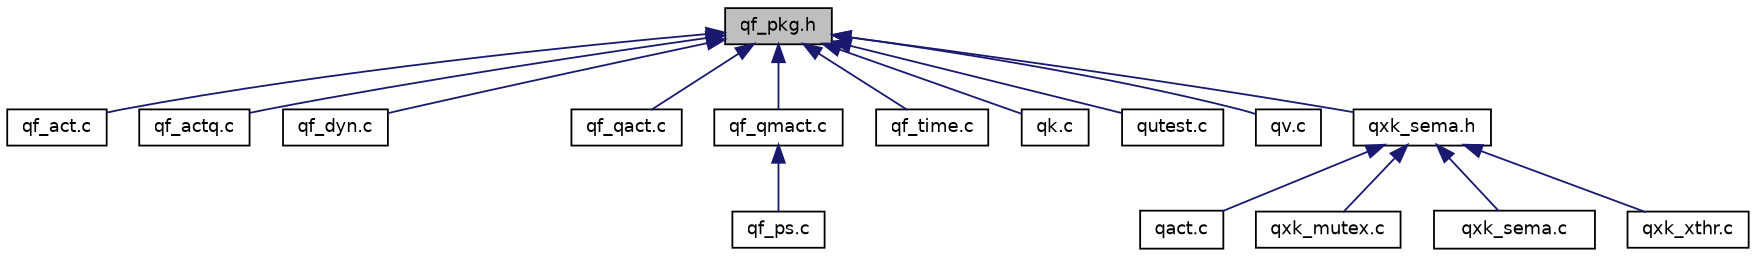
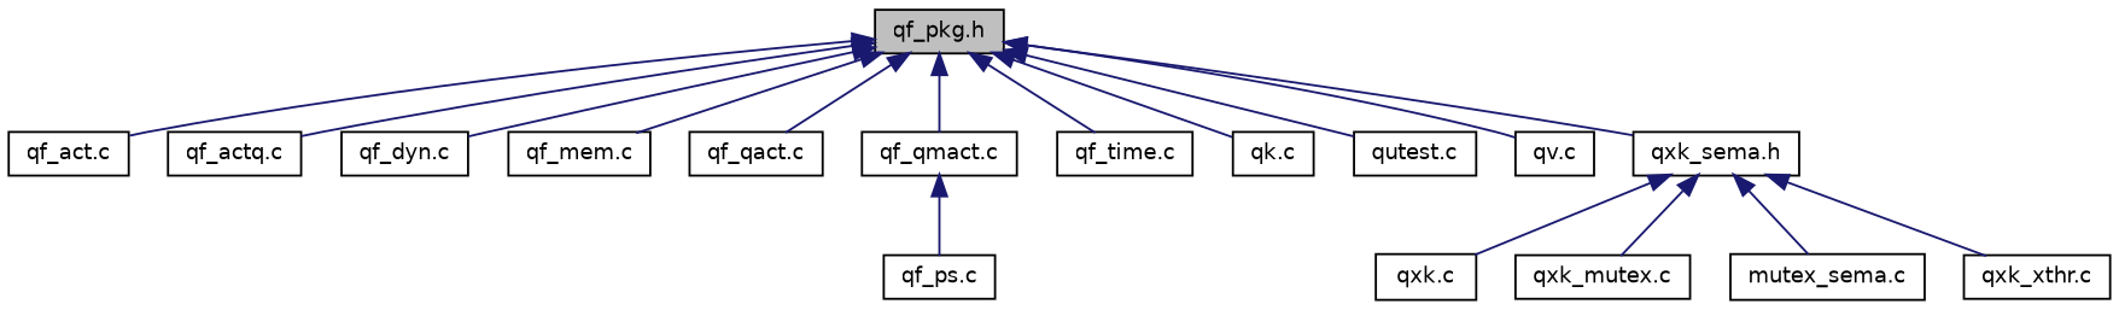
  digraph {
    node [color=black fillcolor=white fontname=Helvetica fontsize=10 shape=record style=filled]
    edge [color=midnightblue dir=back fontname=Helvetica fontsize=10 labelfontname=Helvetica labelfontsize=10 style=solid]
    n1 [fillcolor=grey75 fontcolor=black height=0.2 label="qf_pkg.h" width=0.4]
    n2 [height=0.2 label="qf_act.c" width=0.4]
    n3 [height=0.2 label="qf_actq.c" width=0.4]
    n4 [height=0.2 label="qf_dyn.c" width=0.4]
+   n5 [height=0.2 label="qf_mem.c" width=0.4]
    n6 [height=0.2 label="qf_qact.c" width=0.4]
    n7 [height=0.2 label="qf_qmact.c" width=0.4]
    n8 [height=0.2 label="qf_time.c" width=0.4]
    n9 [height=0.2 label="qk.c" width=0.4]
    n10 [height=0.2 label="qutest.c" width=0.4]
    n11 [height=0.2 label="qv.c" width=0.4]
    n12 [height=0.2 label="qxk_sema.h" width=0.4]
    n13 [height=0.2 label="qf_ps.c" width=0.4]
-   n14 [height=0.2 label="qact.c" width=0.4]
+   n14 [height=0.2 label="qxk.c" width=0.4]
    n15 [height=0.2 label="qxk_mutex.c" width=0.4]
-   n16 [height=0.2 label="qxk_sema.c" width=0.4]
+   n16 [height=0.2 label="mutex_sema.c" width=0.4]
    n17 [height=0.2 label="qxk_xthr.c" width=0.4]
    n1 -> n2
    n1 -> n3
    n1 -> n4
+   n1 -> n5
    n1 -> n6
    n1 -> n7
    n1 -> n8
    n1 -> n9
    n1 -> n10
    n1 -> n11
    n1 -> n12
    n7 -> n13
    n12 -> n14
    n12 -> n15
    n12 -> n16
    n12 -> n17
  }
